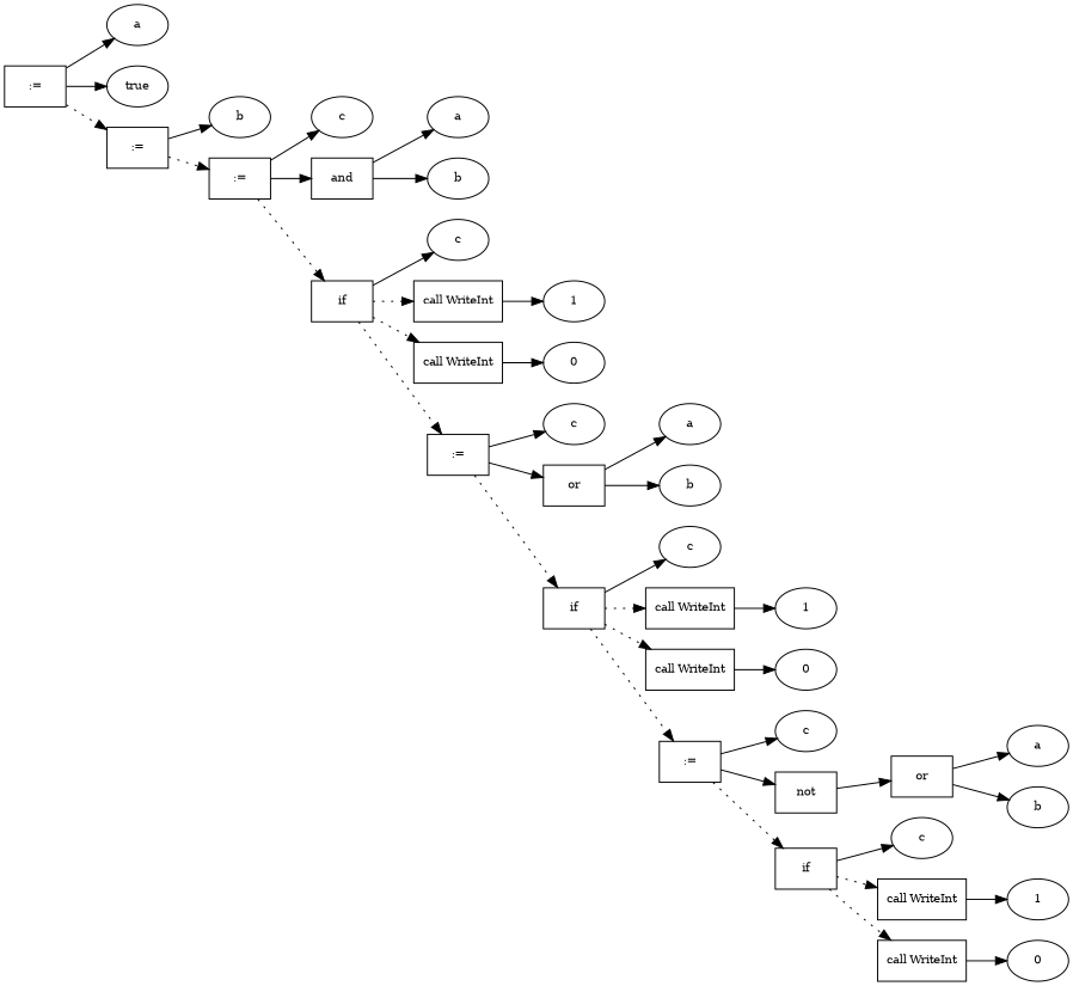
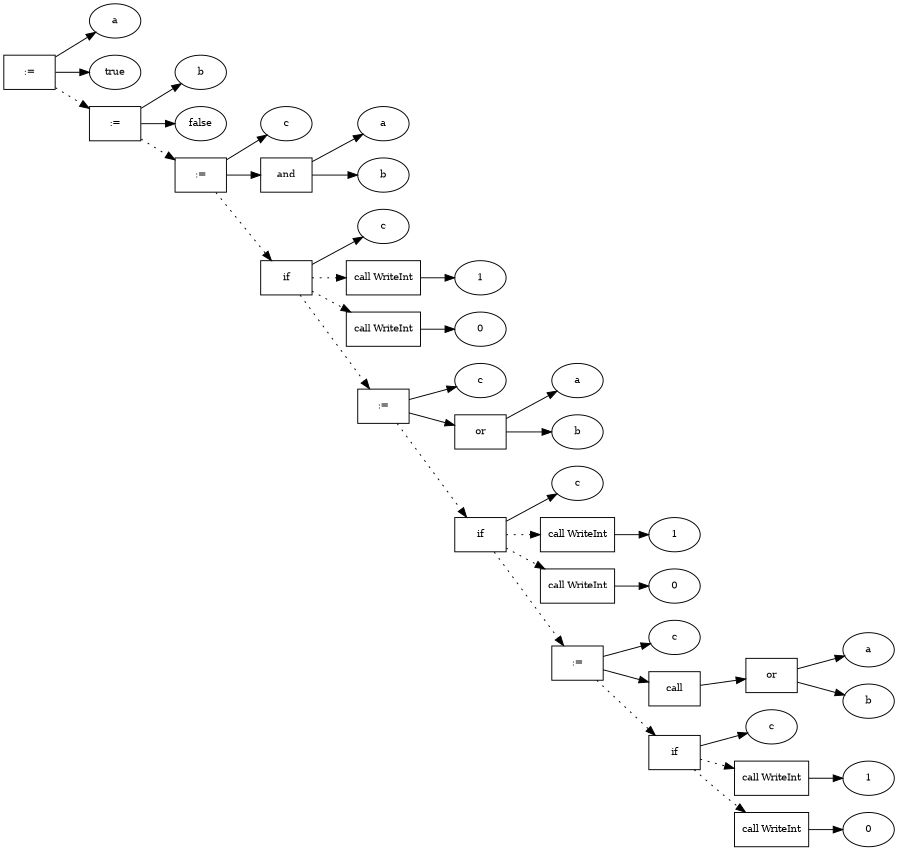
  digraph {
    fontname="DejaVu Serif"
    fontsize=10
    rankdir=LR
    node [fontname="DejaVu Serif" fontsize=10 shape=ellipse]
    edge [fontname="DejaVu Serif" fontsize=10]
    n1 [label=":=" shape=box]
    n2 [label=a]
    n3 [label=true]
    n4 [label=":=" shape=box]
    n5 [label=b]
+   n6 [label=false]
    n7 [label=":=" shape=box]
    n8 [label=c]
    n9 [label=and shape=box]
    n10 [label=if shape=box]
    n11 [label=a]
    n12 [label=b]
    n13 [label=c]
    n14 [label="call WriteInt" shape=box]
    n15 [label="call WriteInt" shape=box]
    n16 [label=":=" shape=box]
    n17 [label=1]
    n18 [label=0]
    n19 [label=c]
    n20 [label=or shape=box]
    n21 [label=if shape=box]
    n22 [label=a]
    n23 [label=b]
    n24 [label=c]
    n25 [label="call WriteInt" shape=box]
    n26 [label="call WriteInt" shape=box]
    n27 [label=":=" shape=box]
    n28 [label=1]
    n29 [label=0]
    n30 [label=c]
-   n31 [label=not shape=box]
+   n31 [label=call shape=box]
    n32 [label=if shape=box]
    n33 [label=or shape=box]
    n34 [label=c]
    n35 [label="call WriteInt" shape=box]
    n36 [label="call WriteInt" shape=box]
    n37 [label=a]
    n38 [label=b]
    n39 [label=1]
    n40 [label=0]
    n1 -> n2
    n1 -> n3
    n1 -> n4 [style=dotted]
    n4 -> n5
+   n4 -> n6
    n4 -> n7 [style=dotted]
    n7 -> n8
    n7 -> n9
    n7 -> n10 [style=dotted]
    n9 -> n11
    n9 -> n12
    n10 -> n13
    n10 -> n14 [style=dotted]
    n10 -> n15 [style=dotted]
    n10 -> n16 [style=dotted]
    n14 -> n17
    n15 -> n18
    n16 -> n19
    n16 -> n20
    n16 -> n21 [style=dotted]
    n20 -> n22
    n20 -> n23
    n21 -> n24
    n21 -> n25 [style=dotted]
    n21 -> n26 [style=dotted]
    n21 -> n27 [style=dotted]
    n25 -> n28
    n26 -> n29
    n27 -> n30
    n27 -> n31
    n27 -> n32 [style=dotted]
    n31 -> n33
    n32 -> n34
    n32 -> n35 [style=dotted]
    n32 -> n36 [style=dotted]
    n33 -> n37
    n33 -> n38
    n35 -> n39
    n36 -> n40
  }
